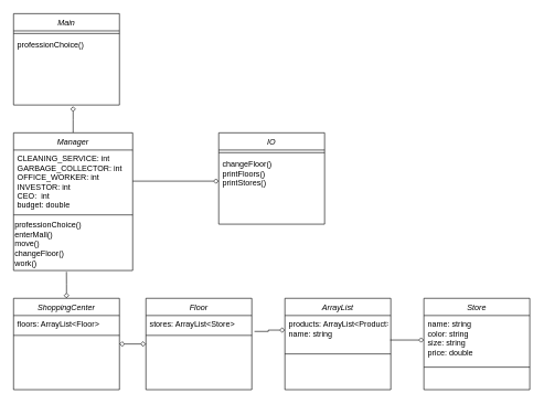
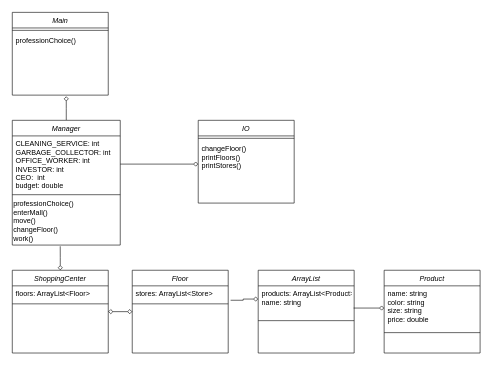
  <mxCell id="0" />
  <mxCell id="1" parent="0" />
  <mxCell id="2" value="Main" style="swimlane;fontStyle=2;align=center;verticalAlign=top;childLayout=stackLayout;horizontal=1;startSize=26;horizontalStack=0;resizeParent=1;resizeLast=0;collapsible=1;marginBottom=0;rounded=0;shadow=0;strokeWidth=1;" parent="1" vertex="1"><mxGeometry x="20" y="20" width="160" height="138" as="geometry"><mxRectangle x="230" y="140" width="160" height="26" as="alternateBounds" /></mxGeometry></mxCell>
  <mxCell id="3" value="" style="line;html=1;strokeWidth=1;align=left;verticalAlign=middle;spacingTop=-1;spacingLeft=3;spacingRight=3;rotatable=0;labelPosition=right;points=[];portConstraint=eastwest;" parent="2" vertex="1"><mxGeometry y="26" width="160" height="8" as="geometry" /></mxCell>
  <mxCell id="4" value="professionChoice()" style="text;align=left;verticalAlign=top;spacingLeft=4;spacingRight=4;overflow=hidden;rotatable=0;points=[[0,0.5],[1,0.5]];portConstraint=eastwest;" parent="2" vertex="1"><mxGeometry y="34" width="160" height="26" as="geometry" /></mxCell>
  <mxCell id="5" value="IO" style="swimlane;fontStyle=2;align=center;verticalAlign=top;childLayout=stackLayout;horizontal=1;startSize=26;horizontalStack=0;resizeParent=1;resizeLast=0;collapsible=1;marginBottom=0;rounded=0;shadow=0;strokeWidth=1;" vertex="1" parent="1"><mxGeometry x="330" y="200" width="160" height="138" as="geometry"><mxRectangle x="230" y="140" width="160" height="26" as="alternateBounds" /></mxGeometry></mxCell>
  <mxCell id="6" value="" style="line;html=1;strokeWidth=1;align=left;verticalAlign=middle;spacingTop=-1;spacingLeft=3;spacingRight=3;rotatable=0;labelPosition=right;points=[];portConstraint=eastwest;" vertex="1" parent="5"><mxGeometry y="26" width="160" height="8" as="geometry" /></mxCell>
  <mxCell id="7" value="changeFloor()&#10;printFloors()&#10;printStores()" style="text;align=left;verticalAlign=top;spacingLeft=4;spacingRight=4;overflow=hidden;rotatable=0;points=[[0,0.5],[1,0.5]];portConstraint=eastwest;" vertex="1" parent="5"><mxGeometry y="34" width="160" height="56" as="geometry" /></mxCell>
  <mxCell id="8" style="edgeStyle=orthogonalEdgeStyle;rounded=0;orthogonalLoop=1;jettySize=auto;html=1;exitX=0.5;exitY=0;exitDx=0;exitDy=0;endArrow=diamond;endFill=0;" edge="1" parent="1" source="9"><mxGeometry relative="1" as="geometry"><mxPoint x="110" y="160" as="targetPoint" /></mxGeometry></mxCell>
  <mxCell id="9" value="Manager" style="swimlane;fontStyle=2;align=center;verticalAlign=top;childLayout=stackLayout;horizontal=1;startSize=26;horizontalStack=0;resizeParent=1;resizeLast=0;collapsible=1;marginBottom=0;rounded=0;shadow=0;strokeWidth=1;" vertex="1" parent="1"><mxGeometry x="20" y="200" width="180" height="208" as="geometry"><mxRectangle x="230" y="140" width="160" height="26" as="alternateBounds" /></mxGeometry></mxCell>
  <mxCell id="10" value="CLEANING_SERVICE: int&#10;GARBAGE_COLLECTOR: int&#10;OFFICE_WORKER: int&#10;INVESTOR: int&#10;CEO:  int&#10;budget: double&#10;&#10;" style="text;align=left;verticalAlign=top;spacingLeft=4;spacingRight=4;overflow=hidden;rotatable=0;points=[[0,0.5],[1,0.5]];portConstraint=eastwest;" vertex="1" parent="9"><mxGeometry y="26" width="180" height="94" as="geometry" /></mxCell>
  <mxCell id="11" value="" style="line;html=1;strokeWidth=1;align=left;verticalAlign=middle;spacingTop=-1;spacingLeft=3;spacingRight=3;rotatable=0;labelPosition=right;points=[];portConstraint=eastwest;" vertex="1" parent="9"><mxGeometry y="120" width="180" height="8" as="geometry" /></mxCell>
  <mxCell id="12" value="professionChoice()&lt;br&gt;enterMall()&lt;br&gt;move()&lt;br&gt;changeFloor()&lt;br&gt;work()" style="text;html=1;align=left;verticalAlign=middle;resizable=0;points=[];autosize=1;strokeColor=none;fillColor=none;" vertex="1" parent="9"><mxGeometry y="128" width="180" height="80" as="geometry" /></mxCell>
  <mxCell id="13" style="edgeStyle=orthogonalEdgeStyle;rounded=0;orthogonalLoop=1;jettySize=auto;html=1;exitX=0.5;exitY=0;exitDx=0;exitDy=0;entryX=0.444;entryY=1.025;entryDx=0;entryDy=0;entryPerimeter=0;startArrow=diamond;startFill=0;endArrow=none;endFill=0;" edge="1" parent="1" source="14" target="12"><mxGeometry relative="1" as="geometry" /></mxCell>
  <mxCell id="14" value="ShoppingCenter" style="swimlane;fontStyle=2;align=center;verticalAlign=top;childLayout=stackLayout;horizontal=1;startSize=26;horizontalStack=0;resizeParent=1;resizeLast=0;collapsible=1;marginBottom=0;rounded=0;shadow=0;strokeWidth=1;" vertex="1" parent="1"><mxGeometry x="20" y="450" width="160" height="138" as="geometry"><mxRectangle x="230" y="140" width="160" height="26" as="alternateBounds" /></mxGeometry></mxCell>
  <mxCell id="15" value="floors: ArrayList&lt;Floor&gt;" style="text;align=left;verticalAlign=top;spacingLeft=4;spacingRight=4;overflow=hidden;rotatable=0;points=[[0,0.5],[1,0.5]];portConstraint=eastwest;" vertex="1" parent="14"><mxGeometry y="26" width="160" height="26" as="geometry" /></mxCell>
  <mxCell id="16" value="" style="line;html=1;strokeWidth=1;align=left;verticalAlign=middle;spacingTop=-1;spacingLeft=3;spacingRight=3;rotatable=0;labelPosition=right;points=[];portConstraint=eastwest;" vertex="1" parent="14"><mxGeometry y="52" width="160" height="8" as="geometry" /></mxCell>
  <mxCell id="17" style="edgeStyle=orthogonalEdgeStyle;rounded=0;orthogonalLoop=1;jettySize=auto;html=1;exitX=0;exitY=0.5;exitDx=0;exitDy=0;entryX=1;entryY=0.5;entryDx=0;entryDy=0;startArrow=diamond;startFill=0;endArrow=diamond;endFill=0;" edge="1" parent="1" source="18" target="14"><mxGeometry relative="1" as="geometry" /></mxCell>
  <mxCell id="18" value="Floor" style="swimlane;fontStyle=2;align=center;verticalAlign=top;childLayout=stackLayout;horizontal=1;startSize=26;horizontalStack=0;resizeParent=1;resizeLast=0;collapsible=1;marginBottom=0;rounded=0;shadow=0;strokeWidth=1;" vertex="1" parent="1"><mxGeometry x="220" y="450" width="160" height="138" as="geometry"><mxRectangle x="230" y="140" width="160" height="26" as="alternateBounds" /></mxGeometry></mxCell>
  <mxCell id="19" value="stores: ArrayList&lt;Store&gt;" style="text;align=left;verticalAlign=top;spacingLeft=4;spacingRight=4;overflow=hidden;rotatable=0;points=[[0,0.5],[1,0.5]];portConstraint=eastwest;" vertex="1" parent="18"><mxGeometry y="26" width="160" height="26" as="geometry" /></mxCell>
  <mxCell id="20" value="" style="line;html=1;strokeWidth=1;align=left;verticalAlign=middle;spacingTop=-1;spacingLeft=3;spacingRight=3;rotatable=0;labelPosition=right;points=[];portConstraint=eastwest;" vertex="1" parent="18"><mxGeometry y="52" width="160" height="8" as="geometry" /></mxCell>
  <mxCell id="21" value="ArrayList" style="swimlane;fontStyle=2;align=center;verticalAlign=top;childLayout=stackLayout;horizontal=1;startSize=26;horizontalStack=0;resizeParent=1;resizeLast=0;collapsible=1;marginBottom=0;rounded=0;shadow=0;strokeWidth=1;" vertex="1" parent="1"><mxGeometry x="430" y="450" width="160" height="138" as="geometry"><mxRectangle x="230" y="140" width="160" height="26" as="alternateBounds" /></mxGeometry></mxCell>
  <mxCell id="22" value="products: ArrayList&lt;Product&gt;&#10;name: string" style="text;align=left;verticalAlign=top;spacingLeft=4;spacingRight=4;overflow=hidden;rotatable=0;points=[[0,0.5],[1,0.5]];portConstraint=eastwest;" vertex="1" parent="21"><mxGeometry y="26" width="160" height="44" as="geometry" /></mxCell>
  <mxCell id="23" value="" style="line;html=1;strokeWidth=1;align=left;verticalAlign=middle;spacingTop=-1;spacingLeft=3;spacingRight=3;rotatable=0;labelPosition=right;points=[];portConstraint=eastwest;" vertex="1" parent="21"><mxGeometry y="70" width="160" height="28" as="geometry" /></mxCell>
- <mxCell id="24" value="Store" style="swimlane;fontStyle=2;align=center;verticalAlign=top;childLayout=stackLayout;horizontal=1;startSize=26;horizontalStack=0;resizeParent=1;resizeLast=0;collapsible=1;marginBottom=0;rounded=0;shadow=0;strokeWidth=1;" vertex="1" parent="1"><mxGeometry x="640" y="450" width="160" height="138" as="geometry"><mxRectangle x="230" y="140" width="160" height="26" as="alternateBounds" /></mxGeometry></mxCell>
+ <mxCell id="24" value="Product" style="swimlane;fontStyle=2;align=center;verticalAlign=top;childLayout=stackLayout;horizontal=1;startSize=26;horizontalStack=0;resizeParent=1;resizeLast=0;collapsible=1;marginBottom=0;rounded=0;shadow=0;strokeWidth=1;" vertex="1" parent="1"><mxGeometry x="640" y="450" width="160" height="138" as="geometry"><mxRectangle x="230" y="140" width="160" height="26" as="alternateBounds" /></mxGeometry></mxCell>
  <mxCell id="25" value="name: string&#10;color: string&#10;size: string&#10;price: double" style="text;align=left;verticalAlign=top;spacingLeft=4;spacingRight=4;overflow=hidden;rotatable=0;points=[[0,0.5],[1,0.5]];portConstraint=eastwest;" vertex="1" parent="24"><mxGeometry y="26" width="160" height="74" as="geometry" /></mxCell>
  <mxCell id="26" value="" style="line;html=1;strokeWidth=1;align=left;verticalAlign=middle;spacingTop=-1;spacingLeft=3;spacingRight=3;rotatable=0;labelPosition=right;points=[];portConstraint=eastwest;" vertex="1" parent="24"><mxGeometry y="100" width="160" height="8" as="geometry" /></mxCell>
  <mxCell id="27" style="edgeStyle=orthogonalEdgeStyle;rounded=0;orthogonalLoop=1;jettySize=auto;html=1;exitX=0;exitY=0.5;exitDx=0;exitDy=0;entryX=0.994;entryY=0.841;entryDx=0;entryDy=0;entryPerimeter=0;startArrow=diamond;startFill=0;endArrow=none;endFill=0;" edge="1" parent="1" source="25" target="22"><mxGeometry relative="1" as="geometry" /></mxCell>
  <mxCell id="28" style="edgeStyle=orthogonalEdgeStyle;rounded=0;orthogonalLoop=1;jettySize=auto;html=1;entryX=1.025;entryY=0.923;entryDx=0;entryDy=0;entryPerimeter=0;startArrow=diamond;startFill=0;endArrow=none;endFill=0;" edge="1" parent="1" source="22" target="19"><mxGeometry relative="1" as="geometry" /></mxCell>
  <mxCell id="29" style="edgeStyle=orthogonalEdgeStyle;rounded=0;orthogonalLoop=1;jettySize=auto;html=1;exitX=1;exitY=0.5;exitDx=0;exitDy=0;entryX=0;entryY=0.696;entryDx=0;entryDy=0;entryPerimeter=0;endArrow=diamond;endFill=0;" edge="1" parent="1" source="10" target="7"><mxGeometry relative="1" as="geometry" /></mxCell>
